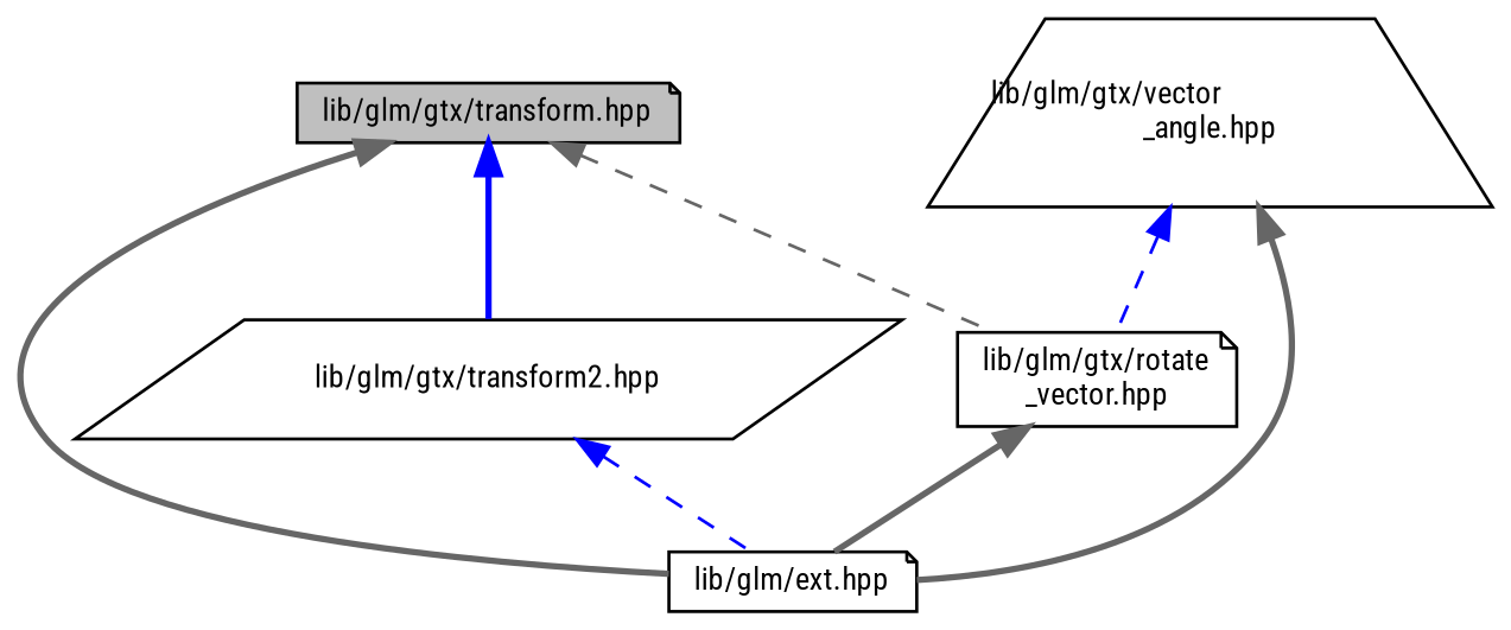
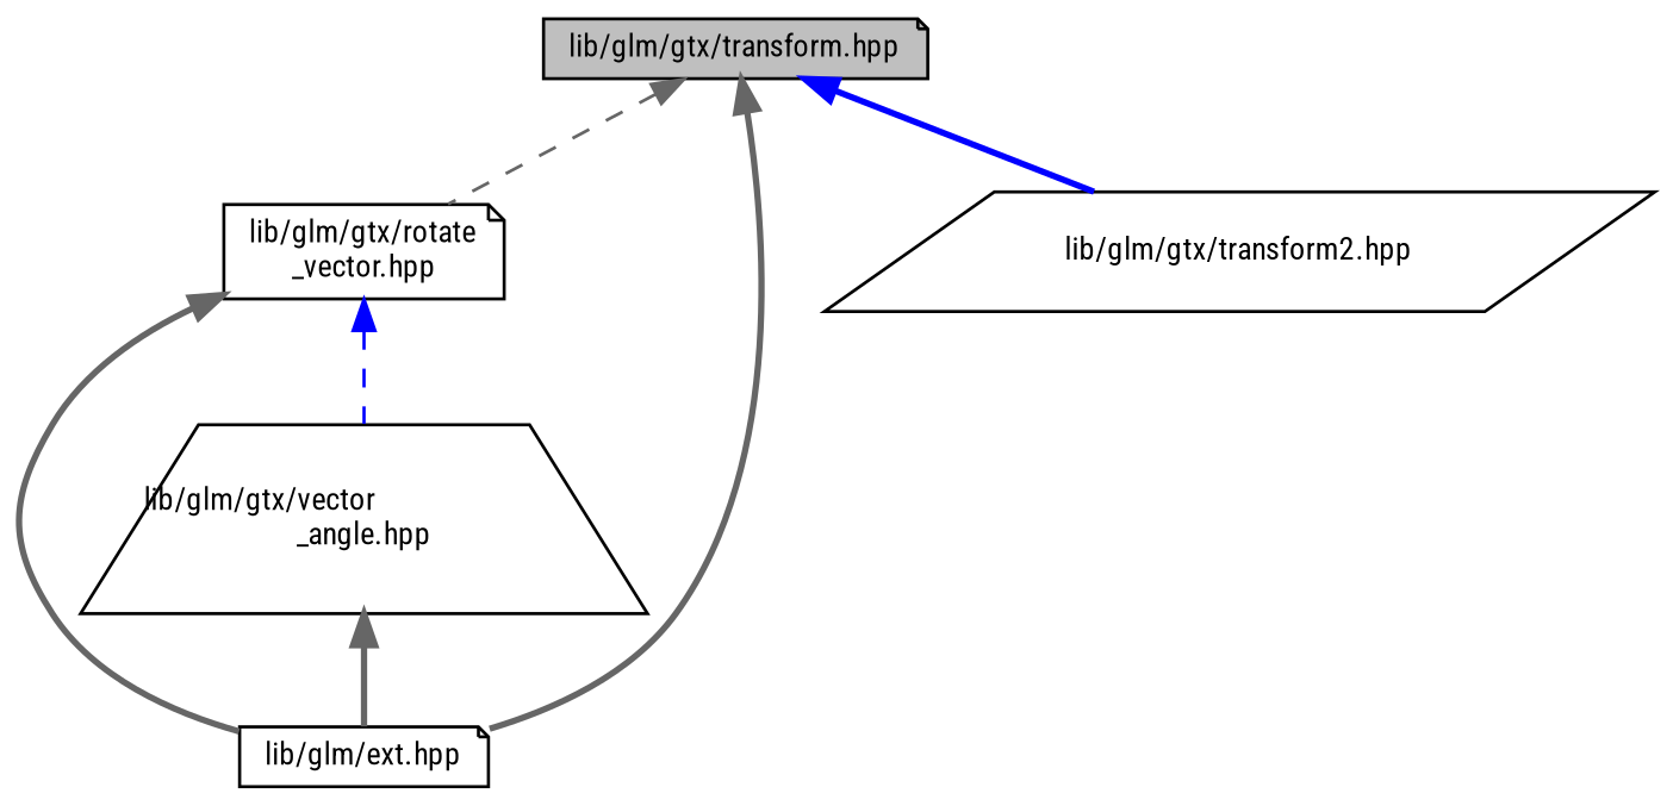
  digraph {
    fontname="Roboto Condensed"
    node [color=black fillcolor=white fontname="Roboto Condensed" fontsize=10 shape=note style=filled]
    edge [color=gray40 dir=back fontname="Roboto Condensed" fontsize=10 labelfontname=Helvetica labelfontsize=10 style=bold]
    n1 [fillcolor=grey75 fontcolor=black height=0.2 label="lib/glm/gtx/transform.hpp" width=0.4]
    n2 [height=0.2 label="lib/glm/gtx/rotate\l_vector.hpp" width=0.4]
    n3 [height=0.2 label="lib/glm/ext.hpp" width=0.4]
    n4 [height=0.2 label="lib/glm/gtx/transform2.hpp" shape=parallelogram width=0.4]
    n5 [height=0.2 label="lib/glm/gtx/vector\l_angle.hpp" shape=trapezium width=0.4]
    n1 -> n2 [style=dashed]
    n1 -> n3
    n1 -> n4 [color=blue]
    n2 -> n3
-   n5 -> n2 [color=blue style=dashed]
-   n4 -> n3 [color=blue style=dashed]
+   n2 -> n5 [color=blue style=dashed]
    n5 -> n3
  }
